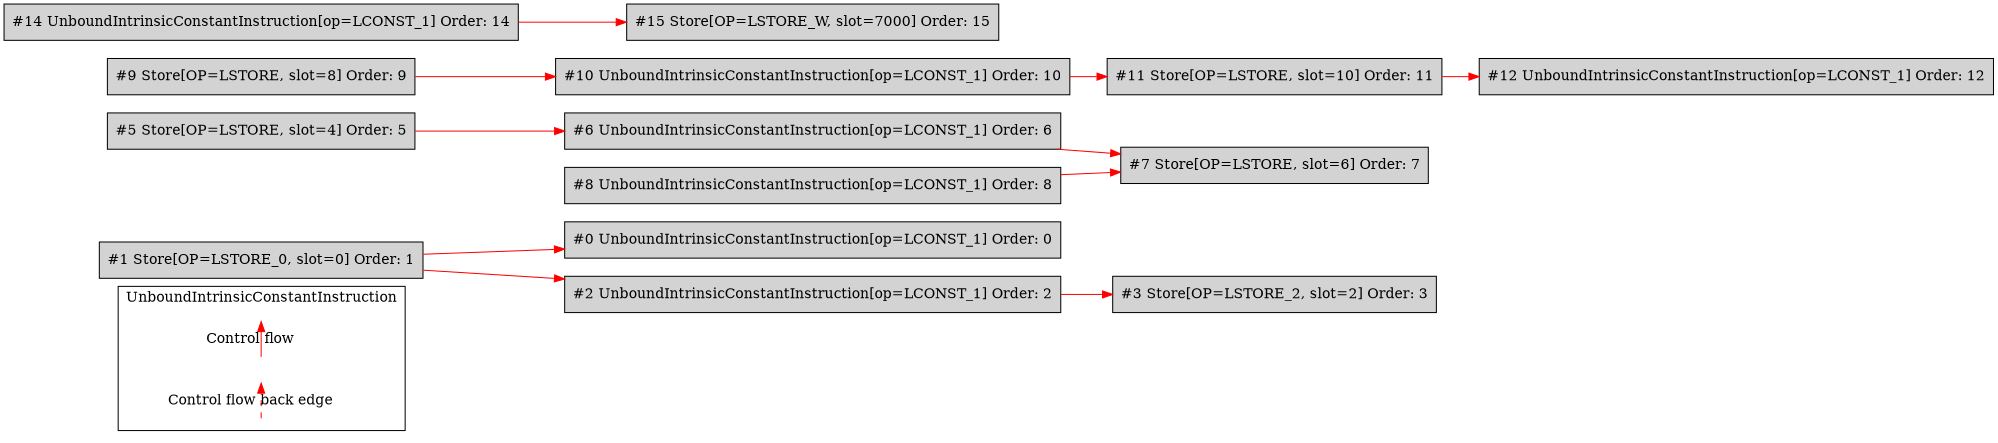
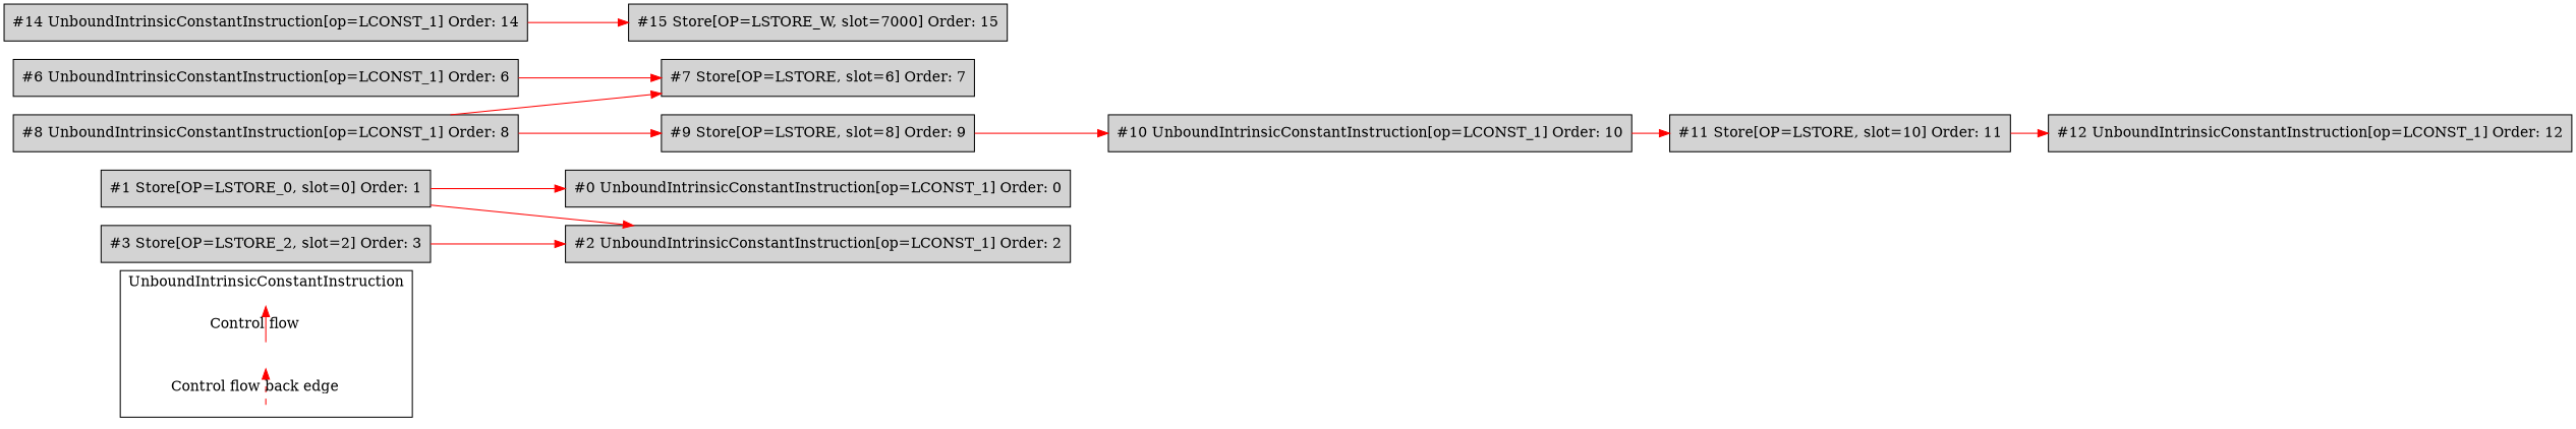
  digraph {
    rankdir=LR
    node [shape=box style=filled fillcolor=lightgrey]
    edge [color=red]
    c0 [shape=point style=invis fillcolor=""]
    c1 [shape=point style=invis fillcolor=""]
    c2 [shape=point style=invis fillcolor=""]
    c3 [shape=point style=invis fillcolor=""]
    n5 [label="#0 UnboundIntrinsicConstantInstruction[op=LCONST_1] Order: 0"]
    n6 [label="#1 Store[OP=LSTORE_0, slot=0] Order: 1"]
    n7 [label="#2 UnboundIntrinsicConstantInstruction[op=LCONST_1] Order: 2"]
    n8 [label="#3 Store[OP=LSTORE_2, slot=2] Order: 3"]
-   n9 [label="#5 Store[OP=LSTORE, slot=4] Order: 5"]
    n10 [label="#6 UnboundIntrinsicConstantInstruction[op=LCONST_1] Order: 6"]
    n11 [label="#7 Store[OP=LSTORE, slot=6] Order: 7"]
    n12 [label="#8 UnboundIntrinsicConstantInstruction[op=LCONST_1] Order: 8"]
    n13 [label="#9 Store[OP=LSTORE, slot=8] Order: 9"]
    n14 [label="#10 UnboundIntrinsicConstantInstruction[op=LCONST_1] Order: 10"]
    n15 [label="#11 Store[OP=LSTORE, slot=10] Order: 11"]
    n16 [label="#12 UnboundIntrinsicConstantInstruction[op=LCONST_1] Order: 12"]
    n17 [label="#14 UnboundIntrinsicConstantInstruction[op=LCONST_1] Order: 14"]
    n18 [label="#15 Store[OP=LSTORE_W, slot=7000] Order: 15"]
    subgraph cluster_1 {
      label=UnboundIntrinsicConstantInstruction
      subgraph sub_2 {
        label=Legend
        rank=same
        c0
        c1
        c2
        c3
      }
    }
    c0 -> c1 [label="Control flow" style=solid]
    c2 -> c3 [label="Control flow back edge" style=dashed]
    n6 -> n5
    n6 -> n7
-   n7 -> n8
-   n9 -> n10
+   n8 -> n7
    n10 -> n11
    n12 -> n11
+   n12 -> n13
    n13 -> n14
    n14 -> n15
    n15 -> n16
    n17 -> n18
  }
